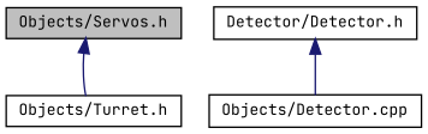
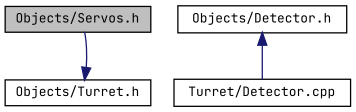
  digraph {
    fontname="JetBrains Mono"
    node [color=black fillcolor=white fontname="JetBrains Mono" fontsize=10 shape=record style=filled]
    edge [color=midnightblue dir=back fontname="JetBrains Mono" fontsize=10 labelfontname=Helvetica labelfontsize=10 style=solid]
    n1 [fillcolor=grey75 fontcolor=black height=0.2 label="Objects/Servos.h" width=0.4]
    n2 [height=0.2 label="Objects/Turret.h" width=0.4]
-   n3 [height=0.2 label="Detector/Detector.h" width=0.4]
-   n4 [height=0.2 label="Objects/Detector.cpp" width=0.4]
-   n1 -> n2
+   n3 [height=0.2 label="Objects/Detector.h" width=0.4]
+   n4 [height=0.2 label="Turret/Detector.cpp" width=0.4]
+   n2 -> n1
    n3 -> n4
  }
